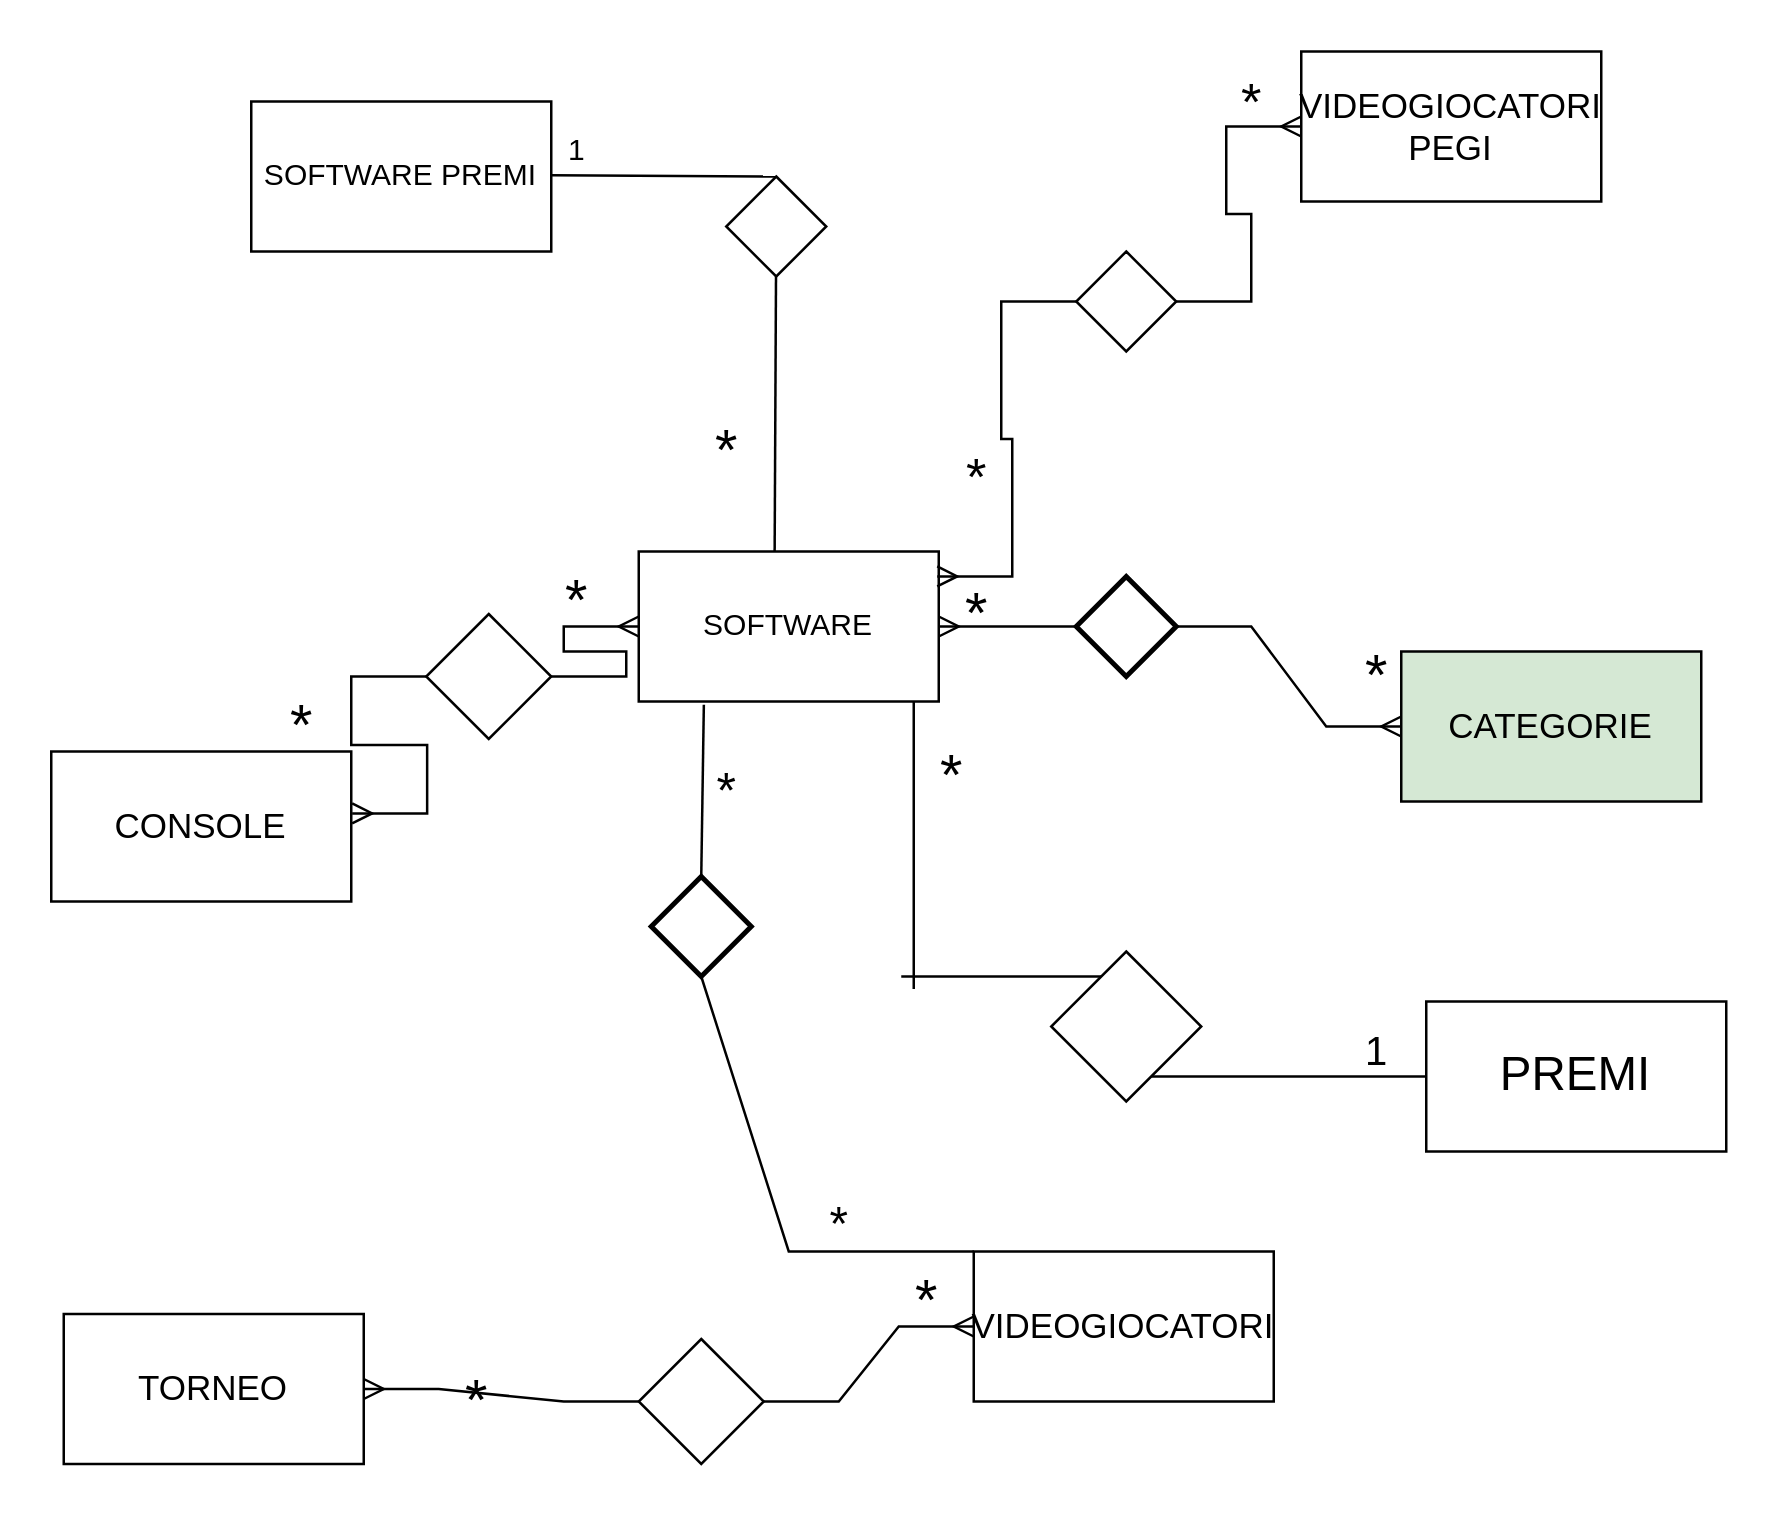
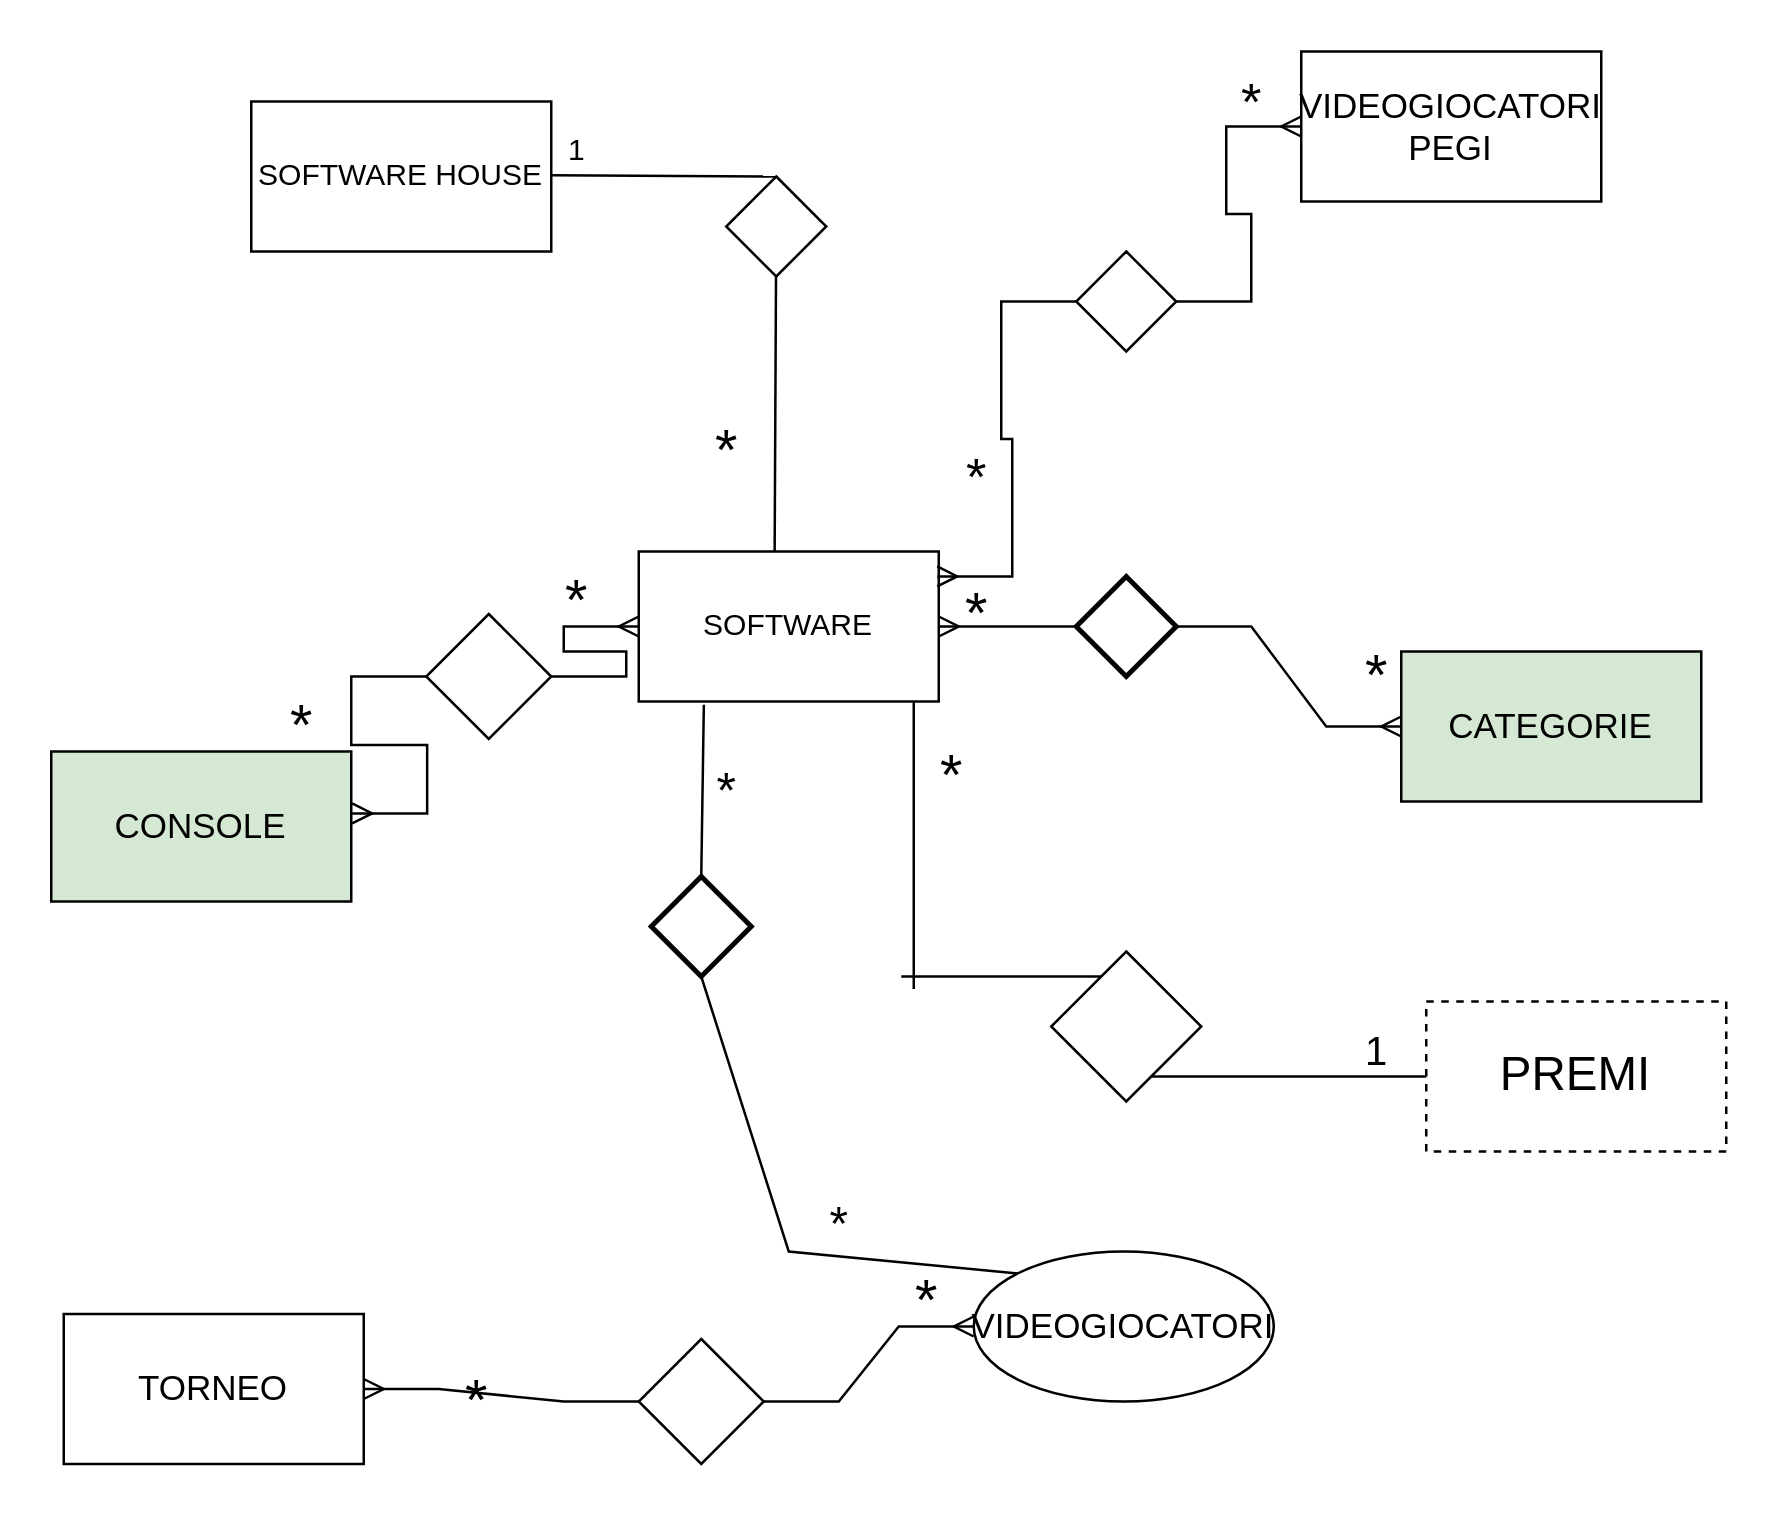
  <mxCell id="0" />
  <mxCell id="1" parent="0" />
- <mxCell id="2" value="SOFTWARE PREMI" style="rounded=0;whiteSpace=wrap;html=1;" vertex="1" parent="1"><mxGeometry x="100" y="40" width="120" height="60" as="geometry" /></mxCell>
+ <mxCell id="2" value="SOFTWARE HOUSE" style="rounded=0;whiteSpace=wrap;html=1;" vertex="1" parent="1"><mxGeometry x="100" y="40" width="120" height="60" as="geometry" /></mxCell>
  <mxCell id="3" value="" style="endArrow=none;html=1;rounded=0;" edge="1" parent="1"><mxGeometry width="50" height="50" relative="1" as="geometry"><mxPoint x="220" y="69.5" as="sourcePoint" /><mxPoint x="310" y="70" as="targetPoint" /></mxGeometry></mxCell>
  <mxCell id="4" value="" style="endArrow=none;html=1;rounded=0;startArrow=none;" edge="1" parent="1" source="8"><mxGeometry width="50" height="50" relative="1" as="geometry"><mxPoint x="310" y="190" as="sourcePoint" /><mxPoint x="310" y="70" as="targetPoint" /></mxGeometry></mxCell>
  <mxCell id="5" value="SOFTWARE" style="rounded=0;whiteSpace=wrap;html=1;" vertex="1" parent="1"><mxGeometry x="255" y="220" width="120" height="60" as="geometry" /></mxCell>
  <mxCell id="6" value="1" style="text;html=1;align=center;verticalAlign=middle;resizable=0;points=[];autosize=1;strokeColor=none;fillColor=none;" vertex="1" parent="1"><mxGeometry x="215" y="45" width="30" height="30" as="geometry" /></mxCell>
  <mxCell id="7" value="&lt;p style=&quot;font-size: 23px;&quot;&gt;&lt;font style=&quot;font-size: 23px;&quot;&gt;*&lt;/font&gt;&lt;/p&gt;" style="text;html=1;align=center;verticalAlign=middle;resizable=0;points=[];autosize=1;strokeColor=none;fillColor=none;" vertex="1" parent="1"><mxGeometry x="275" y="135" width="30" height="90" as="geometry" /></mxCell>
  <mxCell id="8" value="" style="shape=rhombus;perimeter=rhombusPerimeter;whiteSpace=wrap;html=1;align=center;fontSize=23;" vertex="1" parent="1"><mxGeometry x="290" y="70" width="40" height="40" as="geometry" /></mxCell>
  <mxCell id="9" value="" style="endArrow=none;html=1;rounded=0;exitX=0.453;exitY=-0.001;exitDx=0;exitDy=0;exitPerimeter=0;" edge="1" parent="1" source="5" target="8"><mxGeometry width="50" height="50" relative="1" as="geometry"><mxPoint x="310" y="190" as="sourcePoint" /><mxPoint x="310" y="70" as="targetPoint" /></mxGeometry></mxCell>
  <mxCell id="10" value="&lt;p style=&quot;font-size: 14px;&quot;&gt;CATEGORIE&lt;/p&gt;" style="rounded=0;whiteSpace=wrap;html=1;fontSize=23;fillColor=#d5e8d4;" vertex="1" parent="1"><mxGeometry x="560" y="260" width="120" height="60" as="geometry" /></mxCell>
  <mxCell id="11" value="" style="edgeStyle=entityRelationEdgeStyle;fontSize=12;html=1;endArrow=ERmany;startArrow=none;rounded=0;exitX=1;exitY=0.5;exitDx=0;exitDy=0;entryX=0;entryY=0.5;entryDx=0;entryDy=0;" edge="1" parent="1" source="20" target="10"><mxGeometry width="100" height="100" relative="1" as="geometry"><mxPoint x="380" y="220" as="sourcePoint" /><mxPoint x="460" y="330" as="targetPoint" /></mxGeometry></mxCell>
- <mxCell id="12" value="CONSOLE" style="rounded=0;whiteSpace=wrap;html=1;fontSize=14;" vertex="1" parent="1"><mxGeometry x="20" y="300" width="120" height="60" as="geometry" /></mxCell>
+ <mxCell id="12" value="CONSOLE" style="rounded=0;whiteSpace=wrap;html=1;fontSize=14;fillColor=#d5e8d4;" vertex="1" parent="1"><mxGeometry x="20" y="300" width="120" height="60" as="geometry" /></mxCell>
  <mxCell id="13" value="" style="edgeStyle=entityRelationEdgeStyle;fontSize=12;html=1;endArrow=ERmany;startArrow=none;rounded=0;entryX=0;entryY=0.5;entryDx=0;entryDy=0;exitX=1;exitY=0.5;exitDx=0;exitDy=0;" edge="1" parent="1" source="27" target="5"><mxGeometry width="100" height="100" relative="1" as="geometry"><mxPoint x="145" y="325" as="sourcePoint" /><mxPoint x="245" y="220" as="targetPoint" /></mxGeometry></mxCell>
  <mxCell id="14" value="" style="edgeStyle=entityRelationEdgeStyle;fontSize=12;html=1;endArrow=ERmany;startArrow=none;rounded=0;exitX=1;exitY=0.5;exitDx=0;exitDy=0;entryX=0;entryY=0.5;entryDx=0;entryDy=0;" edge="1" parent="1" source="29" target="15"><mxGeometry width="100" height="100" relative="1" as="geometry"><mxPoint x="370" y="190" as="sourcePoint" /><mxPoint x="490" y="50" as="targetPoint" /></mxGeometry></mxCell>
  <mxCell id="15" value="VIDEOGIOCATORI PEGI" style="rounded=0;whiteSpace=wrap;html=1;fontSize=14;" vertex="1" parent="1"><mxGeometry x="520" y="20" width="120" height="60" as="geometry" /></mxCell>
  <mxCell id="16" value="TORNEO" style="rounded=0;whiteSpace=wrap;html=1;fontSize=14;" vertex="1" parent="1"><mxGeometry x="25" y="525" width="120" height="60" as="geometry" /></mxCell>
- <mxCell id="17" value="VIDEOGIOCATORI" style="rounded=0;whiteSpace=wrap;html=1;fontSize=14;" vertex="1" parent="1"><mxGeometry x="389" y="500" width="120" height="60" as="geometry" /></mxCell>
+ <mxCell id="17" value="VIDEOGIOCATORI" style="ellipse;whiteSpace=wrap;html=1;fontSize=14;" vertex="1" parent="1"><mxGeometry x="389" y="500" width="120" height="60" as="geometry" /></mxCell>
  <mxCell id="18" value="" style="edgeStyle=entityRelationEdgeStyle;fontSize=12;html=1;endArrow=ERmany;startArrow=none;rounded=0;entryX=0;entryY=0.5;entryDx=0;entryDy=0;exitX=1;exitY=0.5;exitDx=0;exitDy=0;" edge="1" parent="1" source="25" target="17"><mxGeometry width="100" height="100" relative="1" as="geometry"><mxPoint x="320" y="460" as="sourcePoint" /><mxPoint x="420" y="360" as="targetPoint" /></mxGeometry></mxCell>
  <mxCell id="19" value="" style="endArrow=none;html=1;rounded=0;fontSize=14;entryX=0;entryY=0;entryDx=0;entryDy=0;exitX=0.5;exitY=1;exitDx=0;exitDy=0;exitPerimeter=0;startArrow=none;" edge="1" parent="1" source="22" target="17"><mxGeometry relative="1" as="geometry"><mxPoint x="360" y="350" as="sourcePoint" /><mxPoint x="380" y="450" as="targetPoint" /><Array as="points"><mxPoint x="315" y="500" /></Array></mxGeometry></mxCell>
  <mxCell id="20" value="" style="strokeWidth=2;html=1;shape=mxgraph.flowchart.decision;whiteSpace=wrap;fontSize=14;" vertex="1" parent="1"><mxGeometry x="430" y="230" width="40" height="40" as="geometry" /></mxCell>
  <mxCell id="21" value="" style="edgeStyle=entityRelationEdgeStyle;fontSize=12;html=1;endArrow=none;startArrow=ERmany;rounded=0;exitX=1;exitY=0.5;exitDx=0;exitDy=0;entryX=0;entryY=0.5;entryDx=0;entryDy=0;" edge="1" parent="1" source="5" target="20"><mxGeometry width="100" height="100" relative="1" as="geometry"><mxPoint x="370" y="220" as="sourcePoint" /><mxPoint x="470" y="330" as="targetPoint" /></mxGeometry></mxCell>
  <mxCell id="22" value="" style="strokeWidth=2;html=1;shape=mxgraph.flowchart.decision;whiteSpace=wrap;fontSize=14;" vertex="1" parent="1"><mxGeometry x="260" y="350" width="40" height="40" as="geometry" /></mxCell>
  <mxCell id="23" value="&lt;font style=&quot;font-size: 20px;&quot;&gt;*&lt;/font&gt;" style="text;html=1;align=center;verticalAlign=middle;resizable=0;points=[];autosize=1;strokeColor=none;fillColor=none;fontSize=14;" vertex="1" parent="1"><mxGeometry x="275" y="295" width="30" height="40" as="geometry" /></mxCell>
  <mxCell id="24" value="&lt;font style=&quot;font-size: 19px;&quot;&gt;*&lt;/font&gt;" style="text;html=1;align=center;verticalAlign=middle;resizable=0;points=[];autosize=1;strokeColor=none;fillColor=none;fontSize=14;" vertex="1" parent="1"><mxGeometry x="320" y="470" width="30" height="40" as="geometry" /></mxCell>
  <mxCell id="25" value="" style="rhombus;whiteSpace=wrap;html=1;fontSize=19;" vertex="1" parent="1"><mxGeometry x="255" y="535" width="50" height="50" as="geometry" /></mxCell>
  <mxCell id="26" value="" style="edgeStyle=entityRelationEdgeStyle;fontSize=12;html=1;endArrow=none;startArrow=ERmany;rounded=0;entryX=0;entryY=0.5;entryDx=0;entryDy=0;exitX=1;exitY=0.5;exitDx=0;exitDy=0;" edge="1" parent="1" source="16" target="25"><mxGeometry width="100" height="100" relative="1" as="geometry"><mxPoint x="170" y="580" as="sourcePoint" /><mxPoint x="420" y="535" as="targetPoint" /></mxGeometry></mxCell>
  <mxCell id="27" value="" style="rhombus;whiteSpace=wrap;html=1;fontSize=19;" vertex="1" parent="1"><mxGeometry x="170" y="245" width="50" height="50" as="geometry" /></mxCell>
  <mxCell id="28" value="" style="edgeStyle=entityRelationEdgeStyle;fontSize=12;html=1;endArrow=none;startArrow=ERmany;rounded=0;entryX=0;entryY=0.5;entryDx=0;entryDy=0;exitX=1.003;exitY=0.413;exitDx=0;exitDy=0;exitPerimeter=0;" edge="1" parent="1" source="12" target="27"><mxGeometry width="100" height="100" relative="1" as="geometry"><mxPoint x="140.36" y="324.78" as="sourcePoint" /><mxPoint x="250" y="220" as="targetPoint" /></mxGeometry></mxCell>
  <mxCell id="29" value="" style="rhombus;whiteSpace=wrap;html=1;fontSize=19;" vertex="1" parent="1"><mxGeometry x="430" y="100" width="40" height="40" as="geometry" /></mxCell>
  <mxCell id="30" value="" style="edgeStyle=entityRelationEdgeStyle;fontSize=12;html=1;endArrow=none;startArrow=ERmany;rounded=0;exitX=0.995;exitY=0.166;exitDx=0;exitDy=0;exitPerimeter=0;entryX=0;entryY=0.5;entryDx=0;entryDy=0;" edge="1" parent="1" source="5" target="29"><mxGeometry width="100" height="100" relative="1" as="geometry"><mxPoint x="374.4" y="199.96" as="sourcePoint" /><mxPoint x="520" y="50" as="targetPoint" /></mxGeometry></mxCell>
- <mxCell id="31" value="PREMI" style="rounded=0;whiteSpace=wrap;html=1;fontSize=19;" vertex="1" parent="1"><mxGeometry x="570" y="400" width="120" height="60" as="geometry" /></mxCell>
+ <mxCell id="31" value="PREMI" style="rounded=0;whiteSpace=wrap;html=1;fontSize=19;dashed=1;" vertex="1" parent="1"><mxGeometry x="570" y="400" width="120" height="60" as="geometry" /></mxCell>
  <mxCell id="32" value="" style="endArrow=none;html=1;rounded=0;fontSize=16;" edge="1" parent="1"><mxGeometry width="50" height="50" relative="1" as="geometry"><mxPoint x="365" y="395" as="sourcePoint" /><mxPoint x="365" y="280" as="targetPoint" /><Array as="points"><mxPoint x="365" y="340" /></Array></mxGeometry></mxCell>
  <mxCell id="33" value="" style="endArrow=none;html=1;rounded=0;fontSize=16;" edge="1" parent="1"><mxGeometry width="50" height="50" relative="1" as="geometry"><mxPoint x="360" y="390" as="sourcePoint" /><mxPoint x="440" y="390" as="targetPoint" /></mxGeometry></mxCell>
  <mxCell id="34" value="" style="endArrow=none;html=1;rounded=0;fontSize=16;entryX=0;entryY=0.5;entryDx=0;entryDy=0;" edge="1" parent="1" target="31"><mxGeometry width="50" height="50" relative="1" as="geometry"><mxPoint x="460" y="430" as="sourcePoint" /><mxPoint x="509" y="400" as="targetPoint" /></mxGeometry></mxCell>
  <mxCell id="35" value="" style="rhombus;whiteSpace=wrap;html=1;fontSize=16;" vertex="1" parent="1"><mxGeometry x="420" y="380" width="60" height="60" as="geometry" /></mxCell>
  <mxCell id="36" value="&lt;font style=&quot;font-size: 23px;&quot;&gt;*&lt;/font&gt;" style="text;html=1;align=center;verticalAlign=middle;resizable=0;points=[];autosize=1;strokeColor=none;fillColor=none;fontSize=16;" vertex="1" parent="1"><mxGeometry x="365" y="290" width="30" height="40" as="geometry" /></mxCell>
  <mxCell id="37" value="1" style="text;html=1;align=center;verticalAlign=middle;resizable=0;points=[];autosize=1;strokeColor=none;fillColor=none;fontSize=16;" vertex="1" parent="1"><mxGeometry x="535" y="405" width="30" height="30" as="geometry" /></mxCell>
  <mxCell id="38" value="&lt;font style=&quot;font-size: 21px;&quot;&gt;*&lt;/font&gt;" style="text;html=1;align=center;verticalAlign=middle;resizable=0;points=[];autosize=1;strokeColor=none;fillColor=none;fontSize=16;" vertex="1" parent="1"><mxGeometry x="485" y="20" width="30" height="40" as="geometry" /></mxCell>
  <mxCell id="39" value="&lt;font style=&quot;font-size: 21px;&quot;&gt;*&lt;/font&gt;" style="text;html=1;align=center;verticalAlign=middle;resizable=0;points=[];autosize=1;strokeColor=none;fillColor=none;fontSize=16;" vertex="1" parent="1"><mxGeometry x="375" y="170" width="30" height="40" as="geometry" /></mxCell>
  <mxCell id="40" value="" style="endArrow=none;html=1;rounded=0;fontSize=23;exitX=0.5;exitY=0;exitDx=0;exitDy=0;exitPerimeter=0;entryX=0.217;entryY=1.022;entryDx=0;entryDy=0;entryPerimeter=0;" edge="1" parent="1" source="22" target="5"><mxGeometry width="50" height="50" relative="1" as="geometry"><mxPoint x="260" y="340" as="sourcePoint" /><mxPoint x="310" y="290" as="targetPoint" /></mxGeometry></mxCell>
  <mxCell id="41" value="*" style="text;html=1;align=center;verticalAlign=middle;resizable=0;points=[];autosize=1;strokeColor=none;fillColor=none;fontSize=23;" vertex="1" parent="1"><mxGeometry x="175" y="540" width="30" height="40" as="geometry" /></mxCell>
  <mxCell id="42" value="*" style="text;html=1;align=center;verticalAlign=middle;resizable=0;points=[];autosize=1;strokeColor=none;fillColor=none;fontSize=23;" vertex="1" parent="1"><mxGeometry x="355" y="500" width="30" height="40" as="geometry" /></mxCell>
  <mxCell id="43" value="*" style="text;html=1;align=center;verticalAlign=middle;resizable=0;points=[];autosize=1;strokeColor=none;fillColor=none;fontSize=23;" vertex="1" parent="1"><mxGeometry x="215" y="220" width="30" height="40" as="geometry" /></mxCell>
  <mxCell id="44" value="*" style="text;html=1;align=center;verticalAlign=middle;resizable=0;points=[];autosize=1;strokeColor=none;fillColor=none;fontSize=23;" vertex="1" parent="1"><mxGeometry x="105" y="270" width="30" height="40" as="geometry" /></mxCell>
  <mxCell id="45" value="*" style="text;html=1;align=center;verticalAlign=middle;resizable=0;points=[];autosize=1;strokeColor=none;fillColor=none;fontSize=23;" vertex="1" parent="1"><mxGeometry x="375" y="225" width="30" height="40" as="geometry" /></mxCell>
  <mxCell id="46" value="*" style="text;html=1;align=center;verticalAlign=middle;resizable=0;points=[];autosize=1;strokeColor=none;fillColor=none;fontSize=23;" vertex="1" parent="1"><mxGeometry x="535" y="250" width="30" height="40" as="geometry" /></mxCell>
